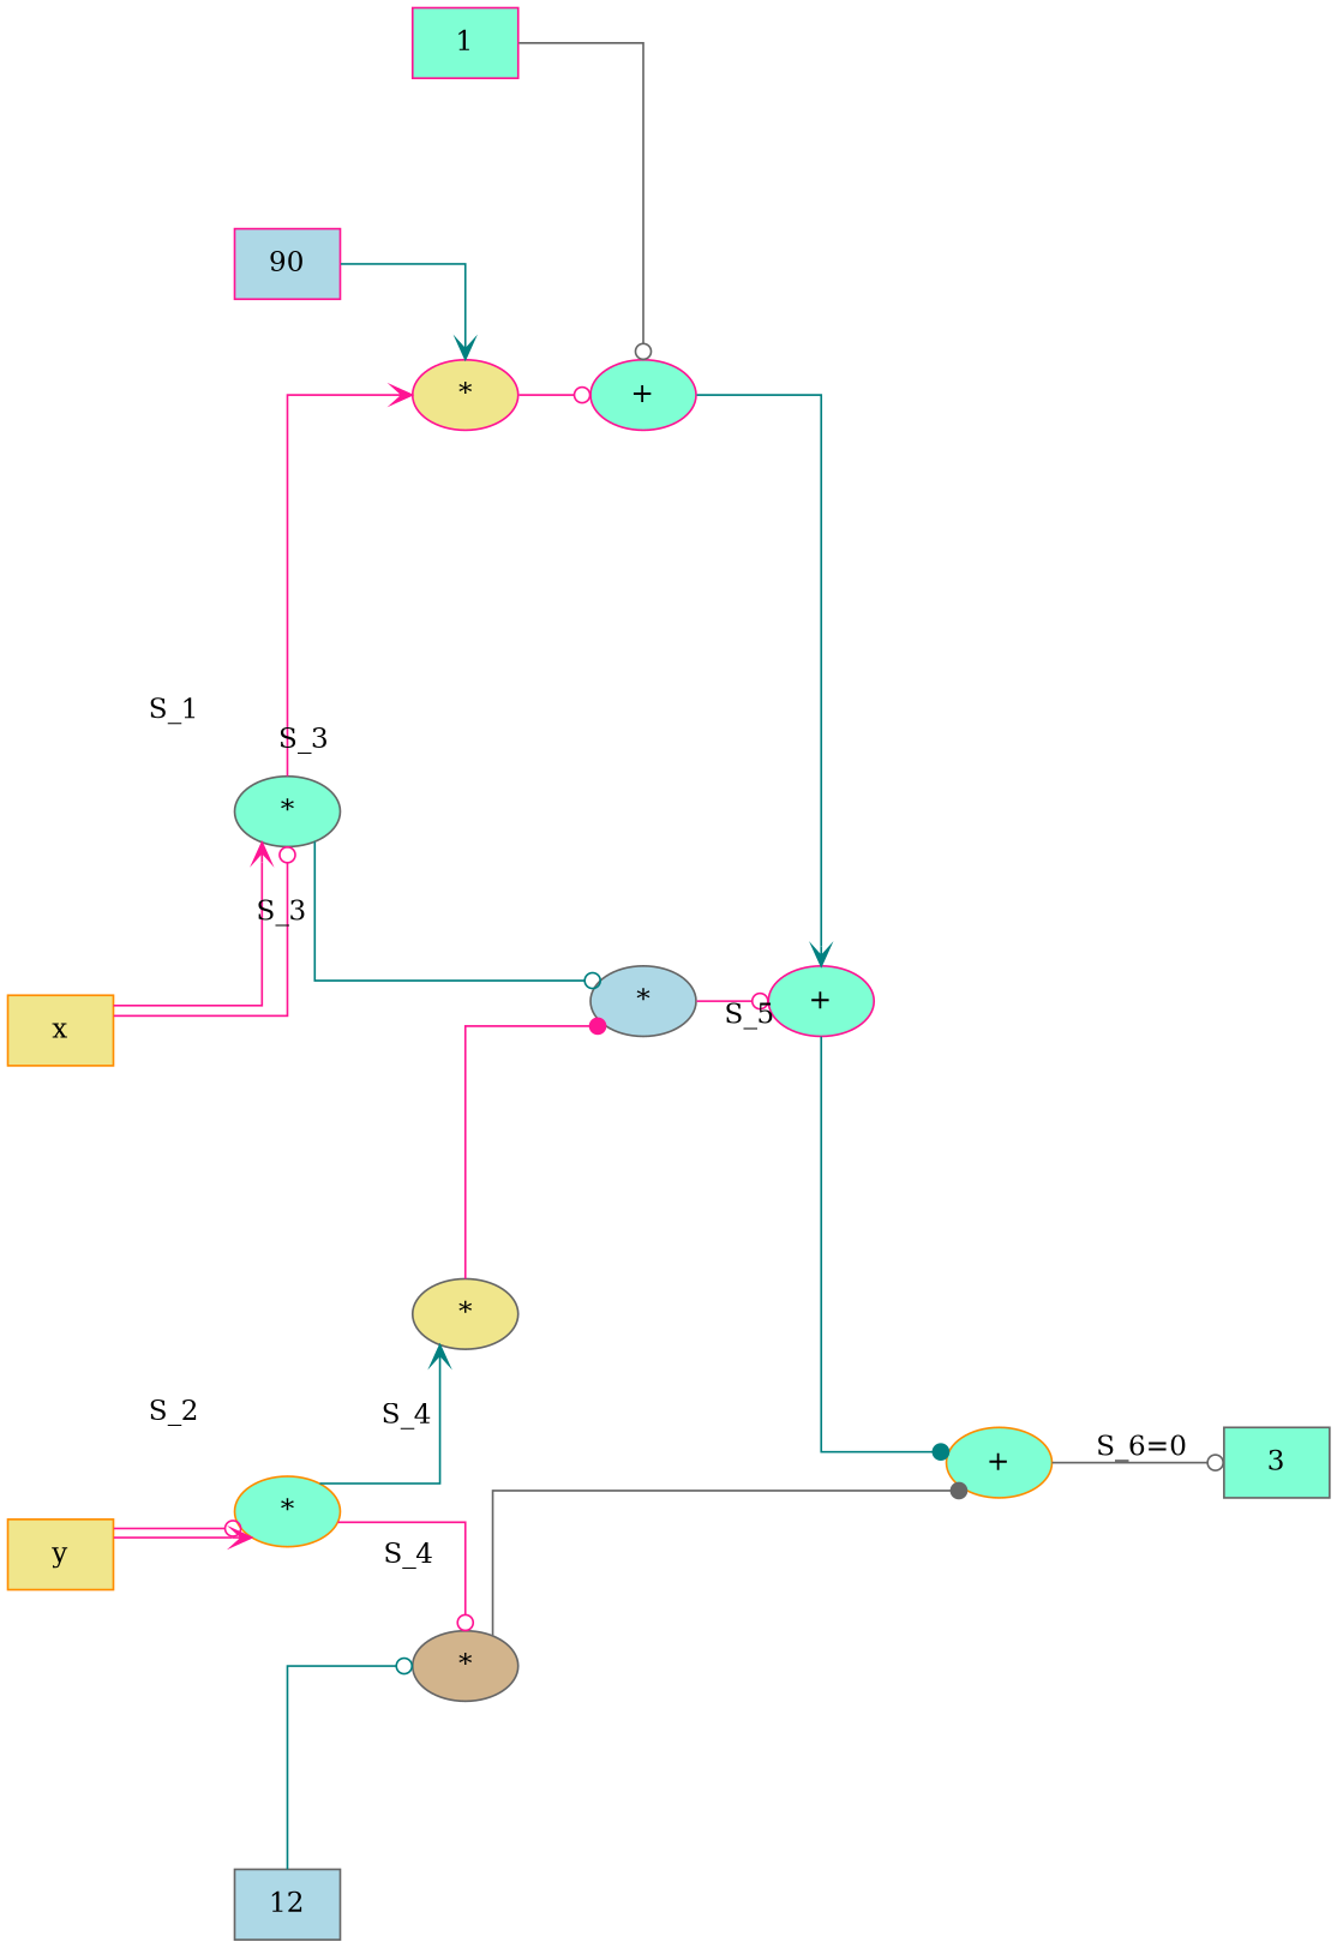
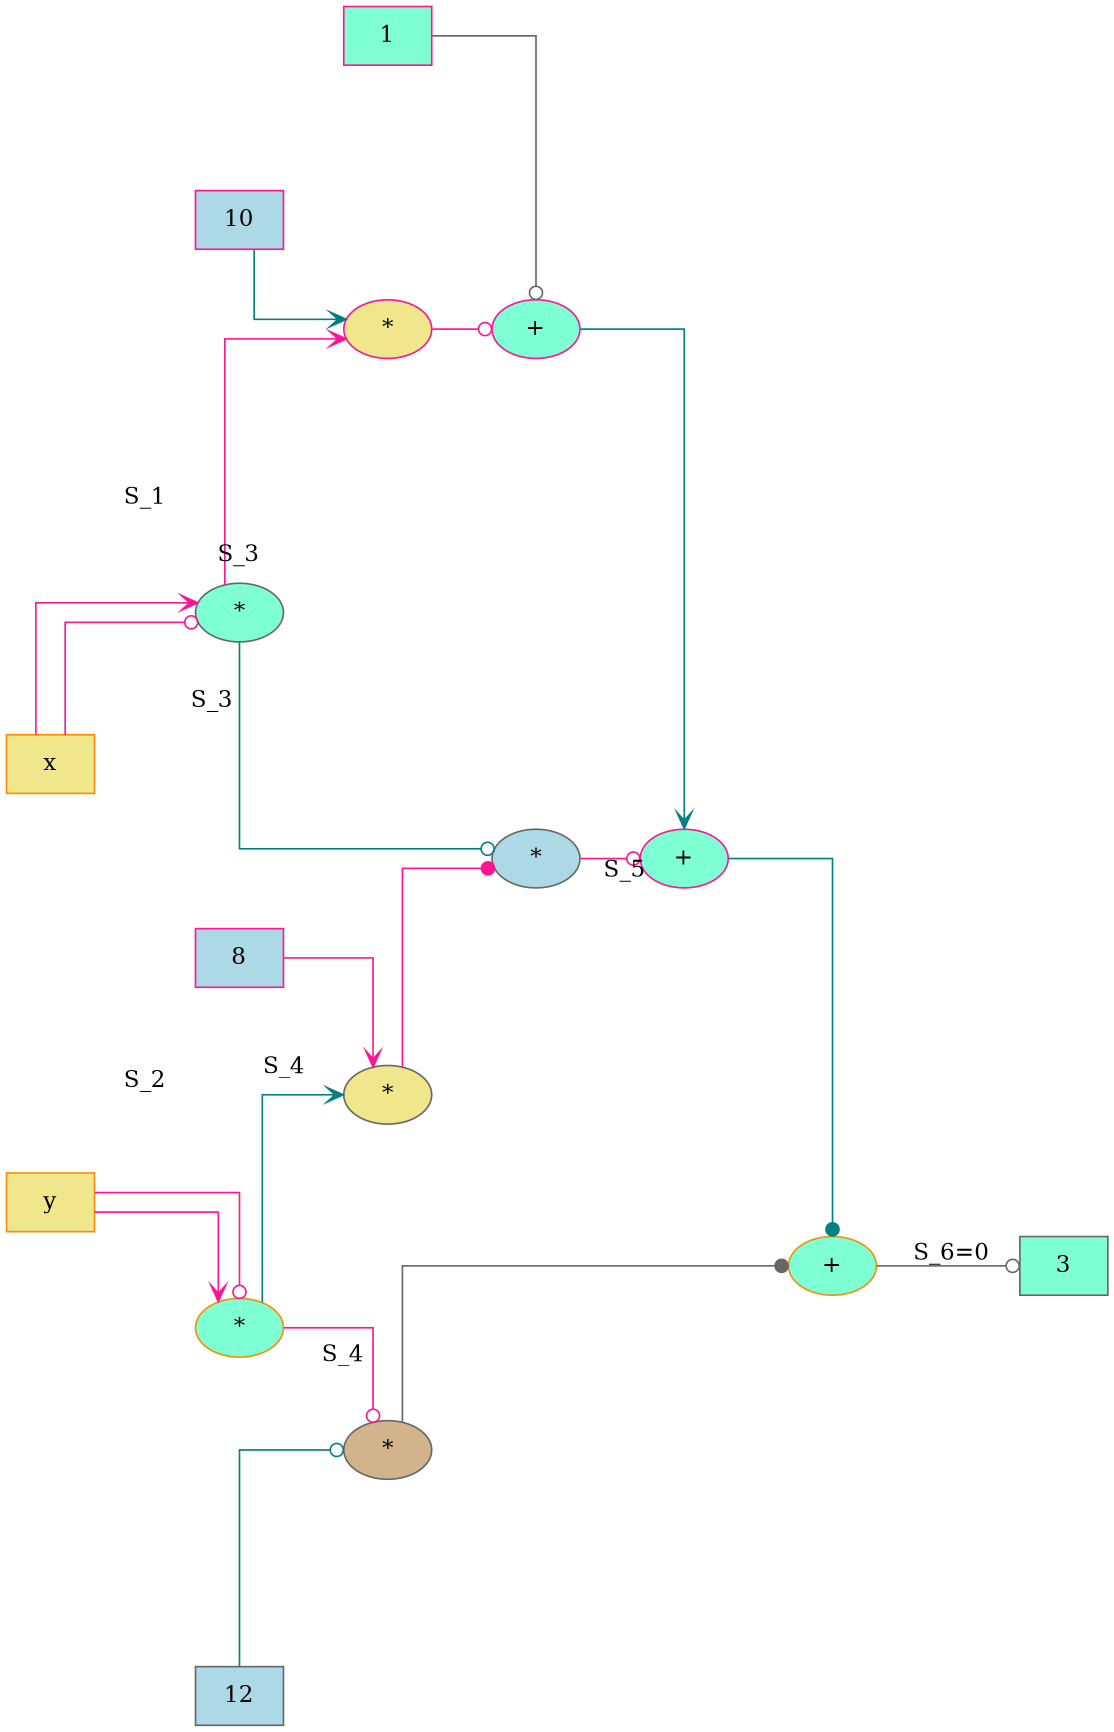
  digraph {
    forcelabels=true
    nodesep=2.0
    rankdir=LR
    splines=ortho
    node [color=gray40 fillcolor=aquamarine style=filled]
    edge [arrowhead=odot color=deeppink]
    n1 [color=darkorange fillcolor=khaki label=x shape=box]
    n2 [label="*"]
    n3 [color=deeppink fillcolor=khaki label="*"]
    n4 [fillcolor=lightblue label="*"]
    n5 [color=deeppink label="+"]
    n6 [color=deeppink label="+"]
    n7 [color=darkorange label="+"]
    n8 [color=darkorange fillcolor=khaki label=y shape=box]
    n9 [color=darkorange label="*"]
    n10 [fillcolor=khaki label="*"]
    n11 [fillcolor=tan label="*"]
    n12 [label=3 shape=box]
-   n13 [color=deeppink fillcolor=lightblue label=90 shape=box]
+   n13 [color=deeppink fillcolor=lightblue label=10 shape=box]
+   n14 [color=deeppink fillcolor=lightblue label=8 shape=box]
    n15 [fillcolor=lightblue label=12 shape=box]
    n16 [color=deeppink label=1 shape=box]
    n1 -> n2 [arrowhead=vee label=S_1 labeldistance=4]
    n1 -> n2
    n2 -> n3 [arrowhead=vee labeldistance=2 taillabel=S_3]
    n2 -> n4 [color=teal labeldistance=4 taillabel=S_3]
    n3 -> n5
    n4 -> n6 [xlabel="S_5 "]
    n5 -> n6 [arrowhead=vee color=teal]
    n6 -> n7 [arrowhead=dot color=teal]
    n7 -> n12 [color=gray40 label=" S_6=0" labeldistance=2]
    n8 -> n9 [arrowhead=vee label=S_2]
    n8 -> n9
    n9 -> n10 [arrowhead=vee color=teal headlabel=S_4 labeldistance=4]
    n9 -> n11 [labeldistance=4 taillabel=S_4]
    n10 -> n4 [arrowhead=dot]
    n11 -> n7 [arrowhead=dot color=gray40]
    n13 -> n3 [arrowhead=vee color=teal]
+   n14 -> n10 [arrowhead=vee]
    n15 -> n11 [color=teal]
    n16 -> n5 [color=gray40]
  }
